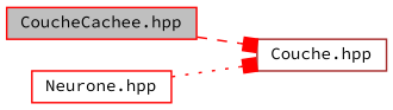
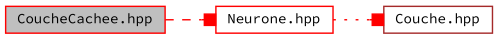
  digraph {
    fontname="Source Code Pro"
    rankdir=LR
    node [color=red fillcolor=white fontname="Source Code Pro" fontsize=10 shape=record style=filled]
    edge [arrowhead=box color=red fontname="Source Code Pro" fontsize=10 labelfontname=Helvetica labelfontsize=10]
    n1 [fillcolor=grey75 fontcolor=black height=0.2 label="CoucheCachee.hpp" width=0.4]
    n2 [color=brown height=0.2 label="Couche.hpp" width=0.4]
    n3 [height=0.2 label="Neurone.hpp" width=0.4]
-   n1 -> n2 [style=dashed]
+   n1 -> n3 [style=dashed]
    n3 -> n2 [style=dotted]
  }
